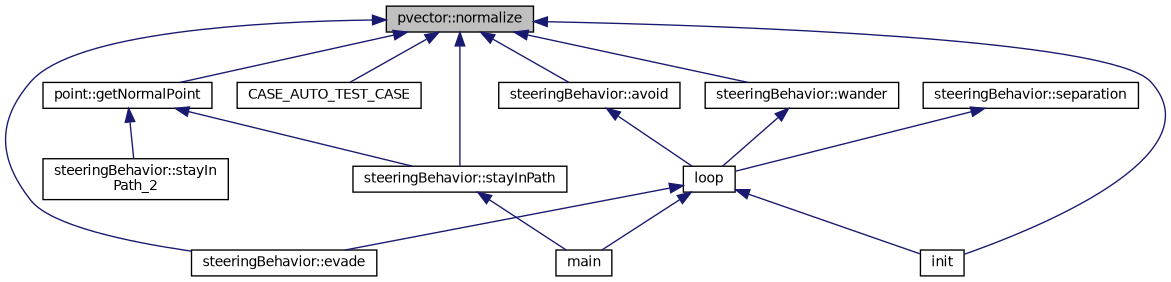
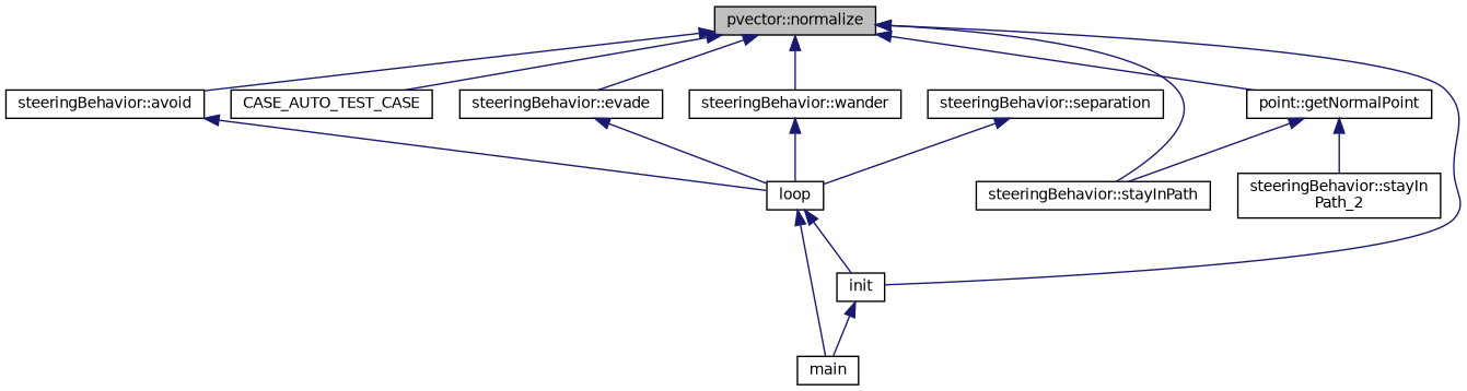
  digraph {
    rankdir=TB
    node [color=black fillcolor=white fontname=Helvetica fontsize=10 shape=record style=filled]
    edge [color=midnightblue dir=back fontname=Helvetica fontsize=10 labelfontname=Helvetica labelfontsize=10 style=solid]
    n1 [fillcolor=grey75 fontcolor=black height=0.2 label="pvector::normalize" width=0.4]
    n2 [height=0.2 label="steeringBehavior::avoid" width=0.4]
    n3 [height=0.2 label=CASE_AUTO_TEST_CASE width=0.4]
    n4 [height=0.2 label="steeringBehavior::evade" width=0.4]
    n5 [height=0.2 label="point::getNormalPoint" width=0.4]
    n6 [height=0.2 label="steeringBehavior::stayInPath" width=0.4]
    n7 [height=0.2 label="steeringBehavior::wander" width=0.4]
    n8 [height=0.2 label=init width=0.4]
    n9 [height=0.2 label=loop width=0.4]
    n10 [height=0.2 label="steeringBehavior::stayIn\lPath_2" width=0.4]
    n11 [height=0.2 label="steeringBehavior::separation" width=0.4]
    n12 [height=0.2 label=main width=0.4]
    n1 -> n2
    n1 -> n3
    n1 -> n4
    n1 -> n5
    n1 -> n6
    n1 -> n7
    n1 -> n8
    n2 -> n9
-   n9 -> n4
+   n4 -> n9
    n5 -> n6
    n5 -> n10
    n7 -> n9
-   n6 -> n12
+   n8 -> n12
    n9 -> n8
    n9 -> n12
    n11 -> n9
  }
